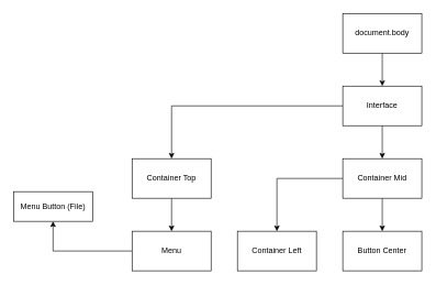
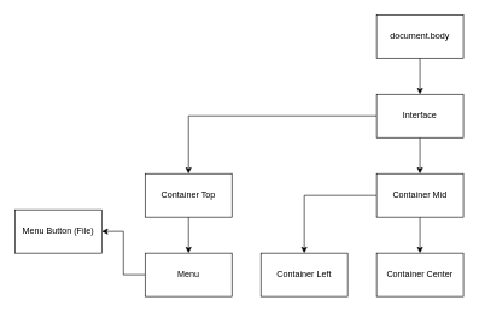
  <mxCell id="0" />
  <mxCell id="1" parent="0" />
  <mxCell id="2" value="" style="edgeStyle=orthogonalEdgeStyle;rounded=0;orthogonalLoop=1;jettySize=auto;html=1;" edge="1" parent="1" source="3" target="6"><mxGeometry relative="1" as="geometry" /></mxCell>
  <mxCell id="3" value="document.body" style="rounded=0;whiteSpace=wrap;html=1;" vertex="1" parent="1"><mxGeometry x="520" y="20" width="120" height="60" as="geometry" /></mxCell>
  <mxCell id="4" value="" style="edgeStyle=orthogonalEdgeStyle;rounded=0;orthogonalLoop=1;jettySize=auto;html=1;" edge="1" parent="1" source="6" target="8"><mxGeometry relative="1" as="geometry" /></mxCell>
  <mxCell id="5" value="" style="edgeStyle=orthogonalEdgeStyle;rounded=0;orthogonalLoop=1;jettySize=auto;html=1;" edge="1" parent="1" source="6" target="11"><mxGeometry relative="1" as="geometry" /></mxCell>
  <mxCell id="6" value="Interface" style="whiteSpace=wrap;html=1;rounded=0;" vertex="1" parent="1"><mxGeometry x="520" y="130" width="120" height="60" as="geometry" /></mxCell>
  <mxCell id="7" value="" style="edgeStyle=orthogonalEdgeStyle;rounded=0;orthogonalLoop=1;jettySize=auto;html=1;" edge="1" parent="1" source="8" target="15"><mxGeometry relative="1" as="geometry" /></mxCell>
  <mxCell id="8" value="Container Top" style="whiteSpace=wrap;html=1;rounded=0;" vertex="1" parent="1"><mxGeometry x="200" y="240" width="120" height="60" as="geometry" /></mxCell>
  <mxCell id="9" value="" style="edgeStyle=orthogonalEdgeStyle;rounded=0;orthogonalLoop=1;jettySize=auto;html=1;" edge="1" parent="1" source="11" target="12"><mxGeometry relative="1" as="geometry" /></mxCell>
  <mxCell id="10" value="" style="edgeStyle=orthogonalEdgeStyle;rounded=0;orthogonalLoop=1;jettySize=auto;html=1;" edge="1" parent="1" source="11" target="13"><mxGeometry relative="1" as="geometry" /></mxCell>
  <mxCell id="11" value="Container Mid" style="whiteSpace=wrap;html=1;rounded=0;" vertex="1" parent="1"><mxGeometry x="520" y="240" width="120" height="60" as="geometry" /></mxCell>
  <mxCell id="12" value="Container Left" style="whiteSpace=wrap;html=1;rounded=0;" vertex="1" parent="1"><mxGeometry x="360" y="350" width="120" height="60" as="geometry" /></mxCell>
- <mxCell id="13" value="Button Center" style="whiteSpace=wrap;html=1;rounded=0;" vertex="1" parent="1"><mxGeometry x="520" y="350" width="120" height="60" as="geometry" /></mxCell>
+ <mxCell id="13" value="Container Center" style="whiteSpace=wrap;html=1;rounded=0;" vertex="1" parent="1"><mxGeometry x="520" y="350" width="120" height="60" as="geometry" /></mxCell>
  <mxCell id="14" value="" style="edgeStyle=orthogonalEdgeStyle;rounded=0;orthogonalLoop=1;jettySize=auto;html=1;" edge="1" parent="1" source="15" target="16"><mxGeometry relative="1" as="geometry" /></mxCell>
  <mxCell id="15" value="Menu" style="whiteSpace=wrap;html=1;rounded=0;" vertex="1" parent="1"><mxGeometry x="200" y="350" width="120" height="60" as="geometry" /></mxCell>
- <mxCell id="16" value="Menu Button (File)" style="whiteSpace=wrap;html=1;rounded=0;" vertex="1" parent="1"><mxGeometry x="20" y="290" width="120" height="45" as="geometry" /></mxCell>
+ <mxCell id="16" value="Menu Button (File)" style="whiteSpace=wrap;html=1;rounded=0;" vertex="1" parent="1"><mxGeometry x="20" y="290" width="120" height="60" as="geometry" /></mxCell>
